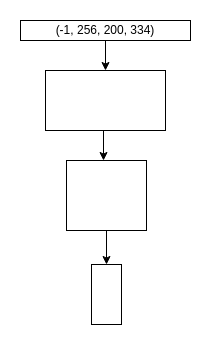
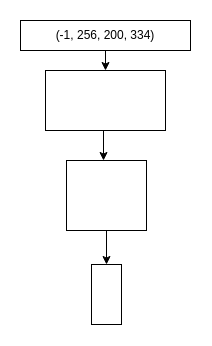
  <mxCell id="0" />
  <mxCell id="1" parent="0" />
- <mxCell id="2" value="(-1, 256, 200, 334)" style="rounded=0;whiteSpace=wrap;html=1;" vertex="1" parent="1"><mxGeometry x="20" y="20" width="170" height="20" as="geometry" /></mxCell>
+ <mxCell id="2" value="(-1, 256, 200, 334)" style="rounded=0;whiteSpace=wrap;html=1;" vertex="1" parent="1"><mxGeometry x="20" y="20" width="170" height="30" as="geometry" /></mxCell>
  <mxCell id="3" value="" style="rounded=0;whiteSpace=wrap;html=1;" vertex="1" parent="1"><mxGeometry x="45" y="70" width="120" height="60" as="geometry" /></mxCell>
  <mxCell id="4" value="" style="edgeStyle=orthogonalEdgeStyle;rounded=0;orthogonalLoop=1;jettySize=auto;html=1;" edge="1" parent="1" source="5" target="6"><mxGeometry relative="1" as="geometry" /></mxCell>
  <mxCell id="5" value="" style="rounded=0;whiteSpace=wrap;html=1;" vertex="1" parent="1"><mxGeometry x="66" y="160" width="80" height="70" as="geometry" /></mxCell>
  <mxCell id="6" value="" style="rounded=0;whiteSpace=wrap;html=1;" vertex="1" parent="1"><mxGeometry x="91" y="264" width="30" height="60" as="geometry" /></mxCell>
  <mxCell id="7" value="" style="endArrow=classic;html=1;" edge="1" parent="1" source="2" target="3"><mxGeometry width="50" height="50" relative="1" as="geometry"><mxPoint x="90" y="90" as="sourcePoint" /><mxPoint x="140" y="40" as="targetPoint" /></mxGeometry></mxCell>
  <mxCell id="8" value="" style="endArrow=classic;html=1;exitX=0.5;exitY=1;exitDx=0;exitDy=0;" edge="1" parent="1"><mxGeometry width="50" height="50" relative="1" as="geometry"><mxPoint x="103" y="130" as="sourcePoint" /><mxPoint x="103" y="160" as="targetPoint" /></mxGeometry></mxCell>
